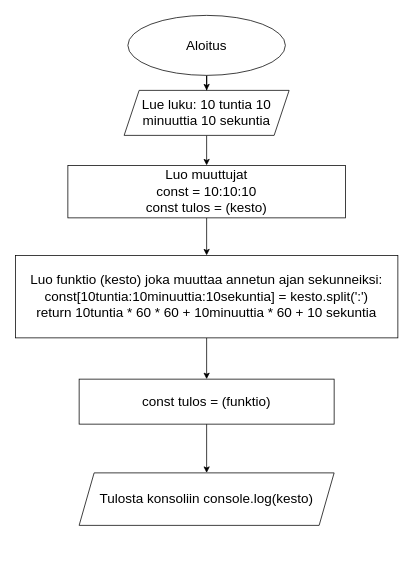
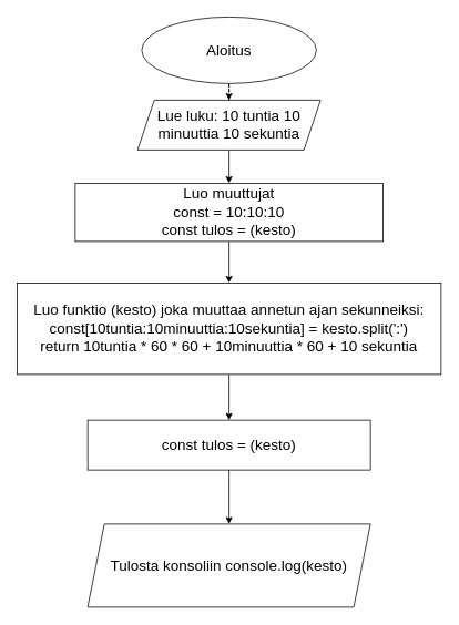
  <mxCell id="0" />
  <mxCell id="1" parent="0" />
- <mxCell id="2" value="" style="edgeStyle=orthogonalEdgeStyle;rounded=0;orthogonalLoop=1;jettySize=auto;html=1;fontSize=18;" edge="1" parent="1" source="3" target="5"><mxGeometry relative="1" as="geometry" /></mxCell>
+ <mxCell id="2" value="" style="edgeStyle=orthogonalEdgeStyle;rounded=0;orthogonalLoop=1;jettySize=auto;html=1;fontSize=18;dashed=1;" edge="1" parent="1" source="3" target="5"><mxGeometry relative="1" as="geometry" /></mxCell>
  <mxCell id="3" value="&lt;font style=&quot;font-size: 18px;&quot;&gt;Aloitus&lt;/font&gt;" style="ellipse;whiteSpace=wrap;html=1;" vertex="1" parent="1"><mxGeometry x="170" y="20" width="210" height="80" as="geometry" /></mxCell>
  <mxCell id="4" value="" style="edgeStyle=orthogonalEdgeStyle;rounded=0;orthogonalLoop=1;jettySize=auto;html=1;fontSize=18;" edge="1" parent="1" source="5" target="9"><mxGeometry relative="1" as="geometry" /></mxCell>
  <mxCell id="5" value="Lue luku: 10 tuntia 10 minuuttia 10 sekuntia" style="shape=parallelogram;perimeter=parallelogramPerimeter;whiteSpace=wrap;html=1;fixedSize=1;fontSize=18;" vertex="1" parent="1"><mxGeometry x="165" y="120" width="220" height="60" as="geometry" /></mxCell>
  <mxCell id="6" value="" style="edgeStyle=orthogonalEdgeStyle;rounded=0;orthogonalLoop=1;jettySize=auto;html=1;fontSize=18;" edge="1" parent="1" source="7" target="12"><mxGeometry relative="1" as="geometry" /></mxCell>
  <mxCell id="7" value="Luo funktio (kesto) joka muuttaa annetun ajan sekunneiksi: const[10tuntia:10minuuttia:10sekuntia] = kesto.split(':')&lt;br&gt;return 10tuntia * 60 * 60 + 10minuuttia * 60 + 10 sekuntia" style="rounded=0;whiteSpace=wrap;html=1;fontSize=18;" vertex="1" parent="1"><mxGeometry x="20" y="340" width="510" height="110" as="geometry" /></mxCell>
  <mxCell id="8" value="" style="edgeStyle=orthogonalEdgeStyle;rounded=0;orthogonalLoop=1;jettySize=auto;html=1;fontSize=18;" edge="1" parent="1" source="9" target="7"><mxGeometry relative="1" as="geometry" /></mxCell>
  <mxCell id="9" value="Luo muuttujat&lt;br&gt;const = 10:10:10&lt;br&gt;const tulos = (kesto)" style="rounded=0;whiteSpace=wrap;html=1;fontSize=18;" vertex="1" parent="1"><mxGeometry x="90" y="220" width="370" height="70" as="geometry" /></mxCell>
- <mxCell id="10" value="Tulosta konsoliin console.log(kesto)" style="shape=parallelogram;perimeter=parallelogramPerimeter;whiteSpace=wrap;html=1;fixedSize=1;fontSize=18;" vertex="1" parent="1"><mxGeometry x="105" y="630" width="340" height="70" as="geometry" /></mxCell>
+ <mxCell id="10" value="Tulosta konsoliin console.log(kesto)" style="shape=parallelogram;perimeter=parallelogramPerimeter;whiteSpace=wrap;html=1;fixedSize=1;fontSize=18;" vertex="1" parent="1"><mxGeometry x="105" y="630" width="340" height="100" as="geometry" /></mxCell>
  <mxCell id="11" value="" style="edgeStyle=orthogonalEdgeStyle;rounded=0;orthogonalLoop=1;jettySize=auto;html=1;fontSize=18;" edge="1" parent="1" source="12" target="10"><mxGeometry relative="1" as="geometry" /></mxCell>
- <mxCell id="12" value="const tulos = (funktio)" style="rounded=0;whiteSpace=wrap;html=1;fontSize=18;" vertex="1" parent="1"><mxGeometry x="105" y="505" width="340" height="60" as="geometry" /></mxCell>
+ <mxCell id="12" value="const tulos = (kesto)" style="rounded=0;whiteSpace=wrap;html=1;fontSize=18;" vertex="1" parent="1"><mxGeometry x="105" y="505" width="340" height="60" as="geometry" /></mxCell>
